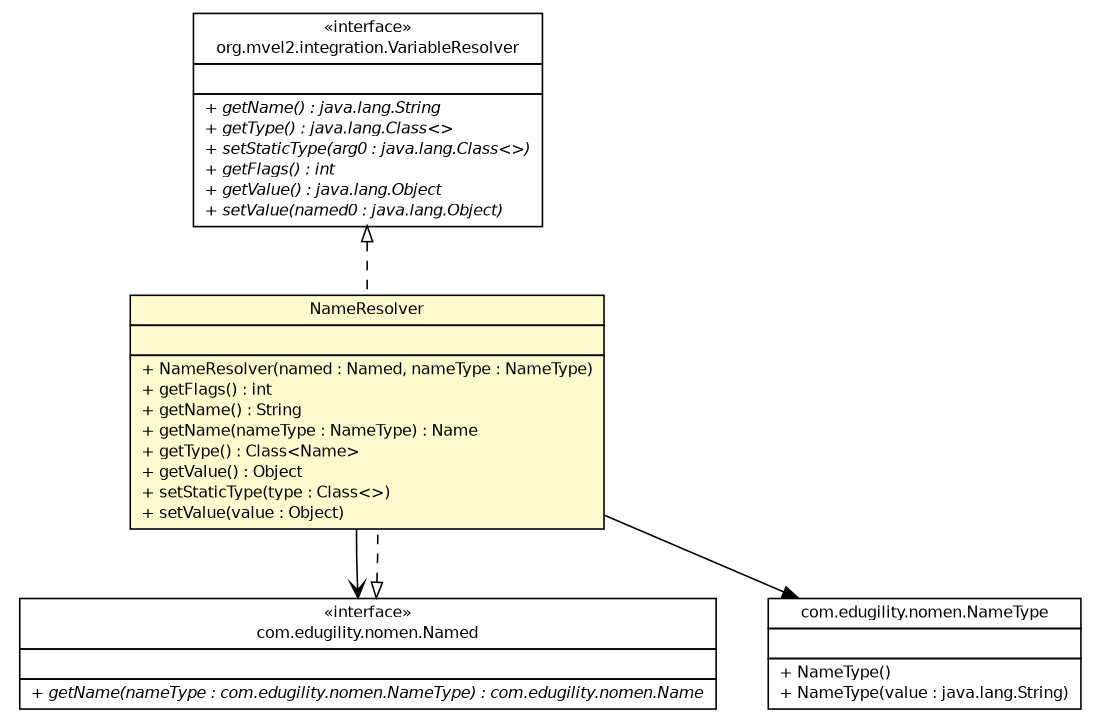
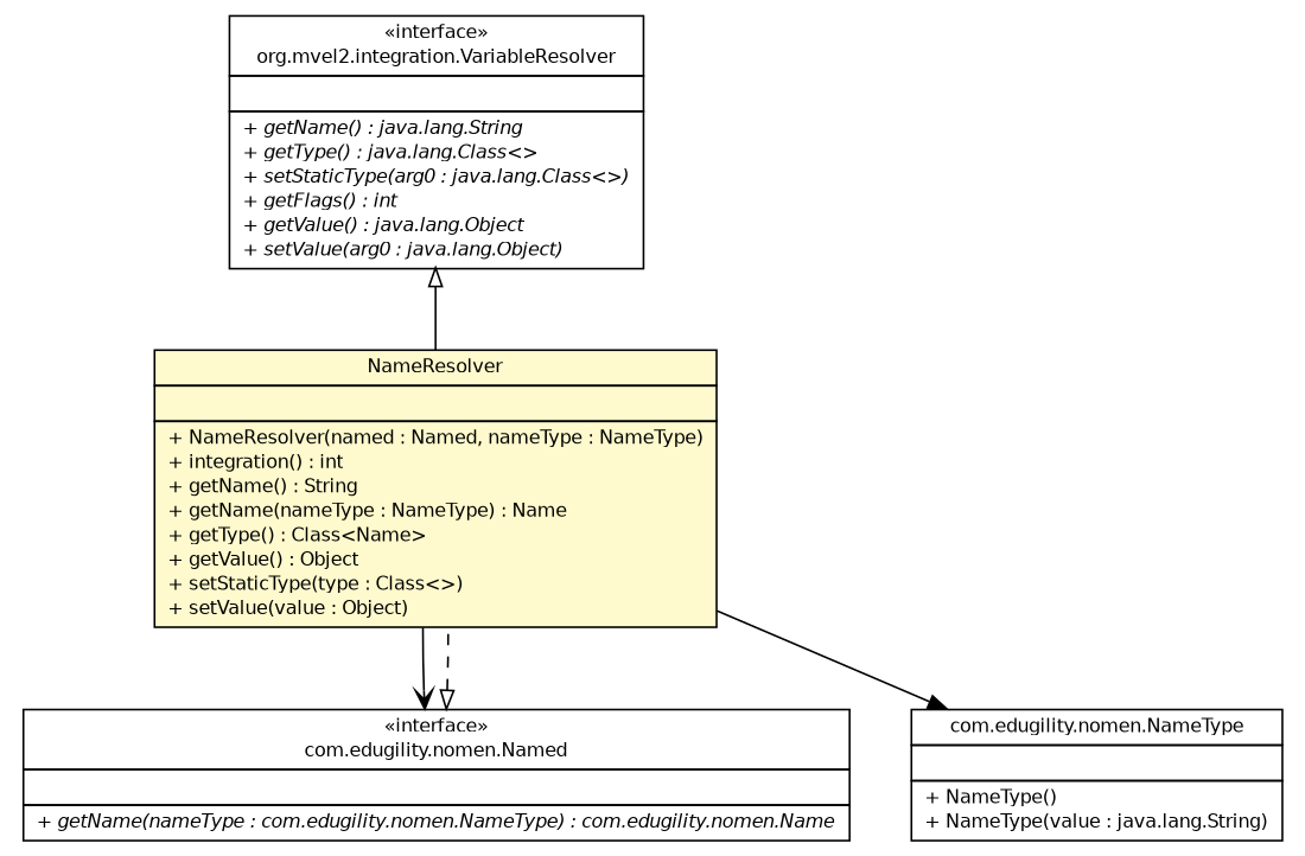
  digraph {
    nodesep=0.25
    ranksep=0.5
    node [fontcolor=black fontname=Helvetica fontsize=10.0 shape=plaintext]
    edge [fontname=Helvetica fontsize=10 headport=p labelfontname=Helvetica labelfontsize=10 tailport=p]
    n1 [label=<<table title="com.edugility.nomen.NameType" border="0" cellborder="1" cellspacing="0" cellpadding="2" port="p" href="../NameType.html"> 		<tr><td><table border="0" cellspacing="0" cellpadding="1"> <tr><td align="center" balign="center"> com.edugility.nomen.NameType </td></tr> 		</table></td></tr> 		<tr><td><table border="0" cellspacing="0" cellpadding="1"> <tr><td align="left" balign="left">  </td></tr> 		</table></td></tr> 		<tr><td><table border="0" cellspacing="0" cellpadding="1"> <tr><td align="left" balign="left"> + NameType() </td></tr> <tr><td align="left" balign="left"> + NameType(value : java.lang.String) </td></tr> 		</table></td></tr> 		</table>>]
    n2 [label=<<table title="com.edugility.nomen.Named" border="0" cellborder="1" cellspacing="0" cellpadding="2" port="p" href="../Named.html"> 		<tr><td><table border="0" cellspacing="0" cellpadding="1"> <tr><td align="center" balign="center"> &#171;interface&#187; </td></tr> <tr><td align="center" balign="center"> com.edugility.nomen.Named </td></tr> 		</table></td></tr> 		<tr><td><table border="0" cellspacing="0" cellpadding="1"> <tr><td align="left" balign="left">  </td></tr> 		</table></td></tr> 		<tr><td><table border="0" cellspacing="0" cellpadding="1"> <tr><td align="left" balign="left"><font face="Helvetica-Oblique" point-size="10.0"> + getName(nameType : com.edugility.nomen.NameType) : com.edugility.nomen.Name </font></td></tr> 		</table></td></tr> 		</table>>]
-   n3 [label=<<table title="com.edugility.nomen.mvel.NameResolver" border="0" cellborder="1" cellspacing="0" cellpadding="2" port="p" bgcolor="lemonChiffon" href="./NameResolver.html"> 		<tr><td><table border="0" cellspacing="0" cellpadding="1"> <tr><td align="center" balign="center"> NameResolver </td></tr> 		</table></td></tr> 		<tr><td><table border="0" cellspacing="0" cellpadding="1"> <tr><td align="left" balign="left">  </td></tr> 		</table></td></tr> 		<tr><td><table border="0" cellspacing="0" cellpadding="1"> <tr><td align="left" balign="left"> + NameResolver(named : Named, nameType : NameType) </td></tr> <tr><td align="left" balign="left"> + getFlags() : int </td></tr> <tr><td align="left" balign="left"> + getName() : String </td></tr> <tr><td align="left" balign="left"> + getName(nameType : NameType) : Name </td></tr> <tr><td align="left" balign="left"> + getType() : Class&lt;Name&gt; </td></tr> <tr><td align="left" balign="left"> + getValue() : Object </td></tr> <tr><td align="left" balign="left"> + setStaticType(type : Class&lt;&gt;) </td></tr> <tr><td align="left" balign="left"> + setValue(value : Object) </td></tr> 		</table></td></tr> 		</table>>]
-   n4 [label=<<table title="org.mvel2.integration.VariableResolver" border="0" cellborder="1" cellspacing="0" cellpadding="2" port="p"> 		<tr><td><table border="0" cellspacing="0" cellpadding="1"> <tr><td align="center" balign="center"> &#171;interface&#187; </td></tr> <tr><td align="center" balign="center"> org.mvel2.integration.VariableResolver </td></tr> 		</table></td></tr> 		<tr><td><table border="0" cellspacing="0" cellpadding="1"> <tr><td align="left" balign="left">  </td></tr> 		</table></td></tr> 		<tr><td><table border="0" cellspacing="0" cellpadding="1"> <tr><td align="left" balign="left"><font face="Helvetica-Oblique" point-size="10.0"> + getName() : java.lang.String </font></td></tr> <tr><td align="left" balign="left"><font face="Helvetica-Oblique" point-size="10.0"> + getType() : java.lang.Class&lt;&gt; </font></td></tr> <tr><td align="left" balign="left"><font face="Helvetica-Oblique" point-size="10.0"> + setStaticType(arg0 : java.lang.Class&lt;&gt;) </font></td></tr> <tr><td align="left" balign="left"><font face="Helvetica-Oblique" point-size="10.0"> + getFlags() : int </font></td></tr> <tr><td align="left" balign="left"><font face="Helvetica-Oblique" point-size="10.0"> + getValue() : java.lang.Object </font></td></tr> <tr><td align="left" balign="left"><font face="Helvetica-Oblique" point-size="10.0"> + setValue(named0 : java.lang.Object) </font></td></tr> 		</table></td></tr> 		</table>>]
+   n3 [label=<<table title="com.edugility.nomen.mvel.NameResolver" border="0" cellborder="1" cellspacing="0" cellpadding="2" port="p" bgcolor="lemonChiffon" href="./NameResolver.html"> 		<tr><td><table border="0" cellspacing="0" cellpadding="1"> <tr><td align="center" balign="center"> NameResolver </td></tr> 		</table></td></tr> 		<tr><td><table border="0" cellspacing="0" cellpadding="1"> <tr><td align="left" balign="left">  </td></tr> 		</table></td></tr> 		<tr><td><table border="0" cellspacing="0" cellpadding="1"> <tr><td align="left" balign="left"> + NameResolver(named : Named, nameType : NameType) </td></tr> <tr><td align="left" balign="left"> + integration() : int </td></tr> <tr><td align="left" balign="left"> + getName() : String </td></tr> <tr><td align="left" balign="left"> + getName(nameType : NameType) : Name </td></tr> <tr><td align="left" balign="left"> + getType() : Class&lt;Name&gt; </td></tr> <tr><td align="left" balign="left"> + getValue() : Object </td></tr> <tr><td align="left" balign="left"> + setStaticType(type : Class&lt;&gt;) </td></tr> <tr><td align="left" balign="left"> + setValue(value : Object) </td></tr> 		</table></td></tr> 		</table>>]
+   n4 [label=<<table title="org.mvel2.integration.VariableResolver" border="0" cellborder="1" cellspacing="0" cellpadding="2" port="p"> 		<tr><td><table border="0" cellspacing="0" cellpadding="1"> <tr><td align="center" balign="center"> &#171;interface&#187; </td></tr> <tr><td align="center" balign="center"> org.mvel2.integration.VariableResolver </td></tr> 		</table></td></tr> 		<tr><td><table border="0" cellspacing="0" cellpadding="1"> <tr><td align="left" balign="left">  </td></tr> 		</table></td></tr> 		<tr><td><table border="0" cellspacing="0" cellpadding="1"> <tr><td align="left" balign="left"><font face="Helvetica-Oblique" point-size="10.0"> + getName() : java.lang.String </font></td></tr> <tr><td align="left" balign="left"><font face="Helvetica-Oblique" point-size="10.0"> + getType() : java.lang.Class&lt;&gt; </font></td></tr> <tr><td align="left" balign="left"><font face="Helvetica-Oblique" point-size="10.0"> + setStaticType(arg0 : java.lang.Class&lt;&gt;) </font></td></tr> <tr><td align="left" balign="left"><font face="Helvetica-Oblique" point-size="10.0"> + getFlags() : int </font></td></tr> <tr><td align="left" balign="left"><font face="Helvetica-Oblique" point-size="10.0"> + getValue() : java.lang.Object </font></td></tr> <tr><td align="left" balign="left"><font face="Helvetica-Oblique" point-size="10.0"> + setValue(arg0 : java.lang.Object) </font></td></tr> 		</table></td></tr> 		</table>>]
    n2 -> n3 [arrowtail=empty dir=back style=dashed]
    n3 -> n1 [arrowhead=normal color=black fontcolor=black fontsize=10.0]
    n3 -> n2 [arrowhead=open color=black fontcolor=black fontsize=10.0]
-   n4 -> n3 [arrowtail=empty dir=back style=dashed]
+   n4 -> n3 [arrowtail=empty dir=back style=solid]
  }
